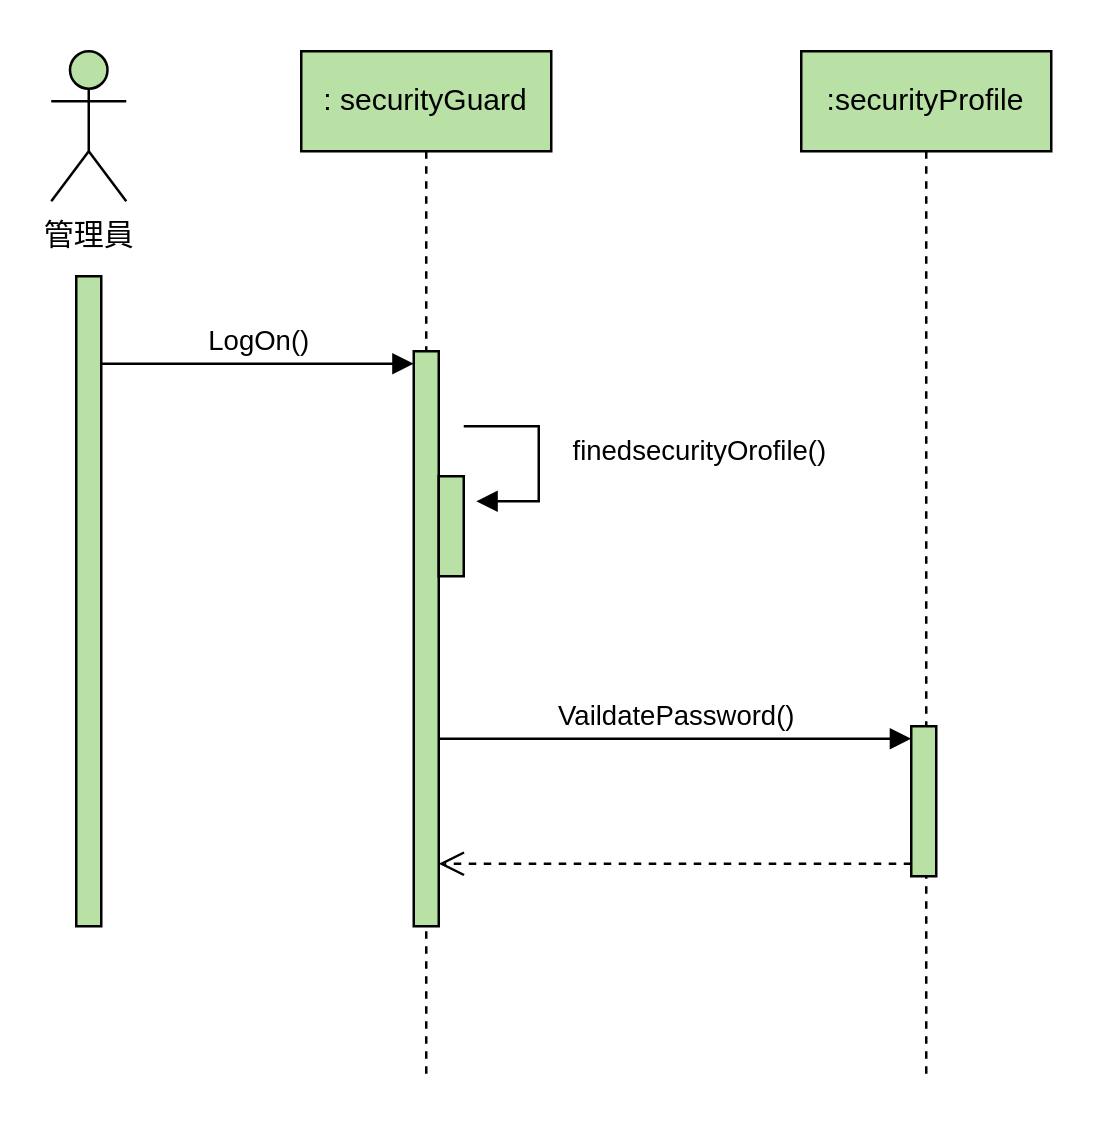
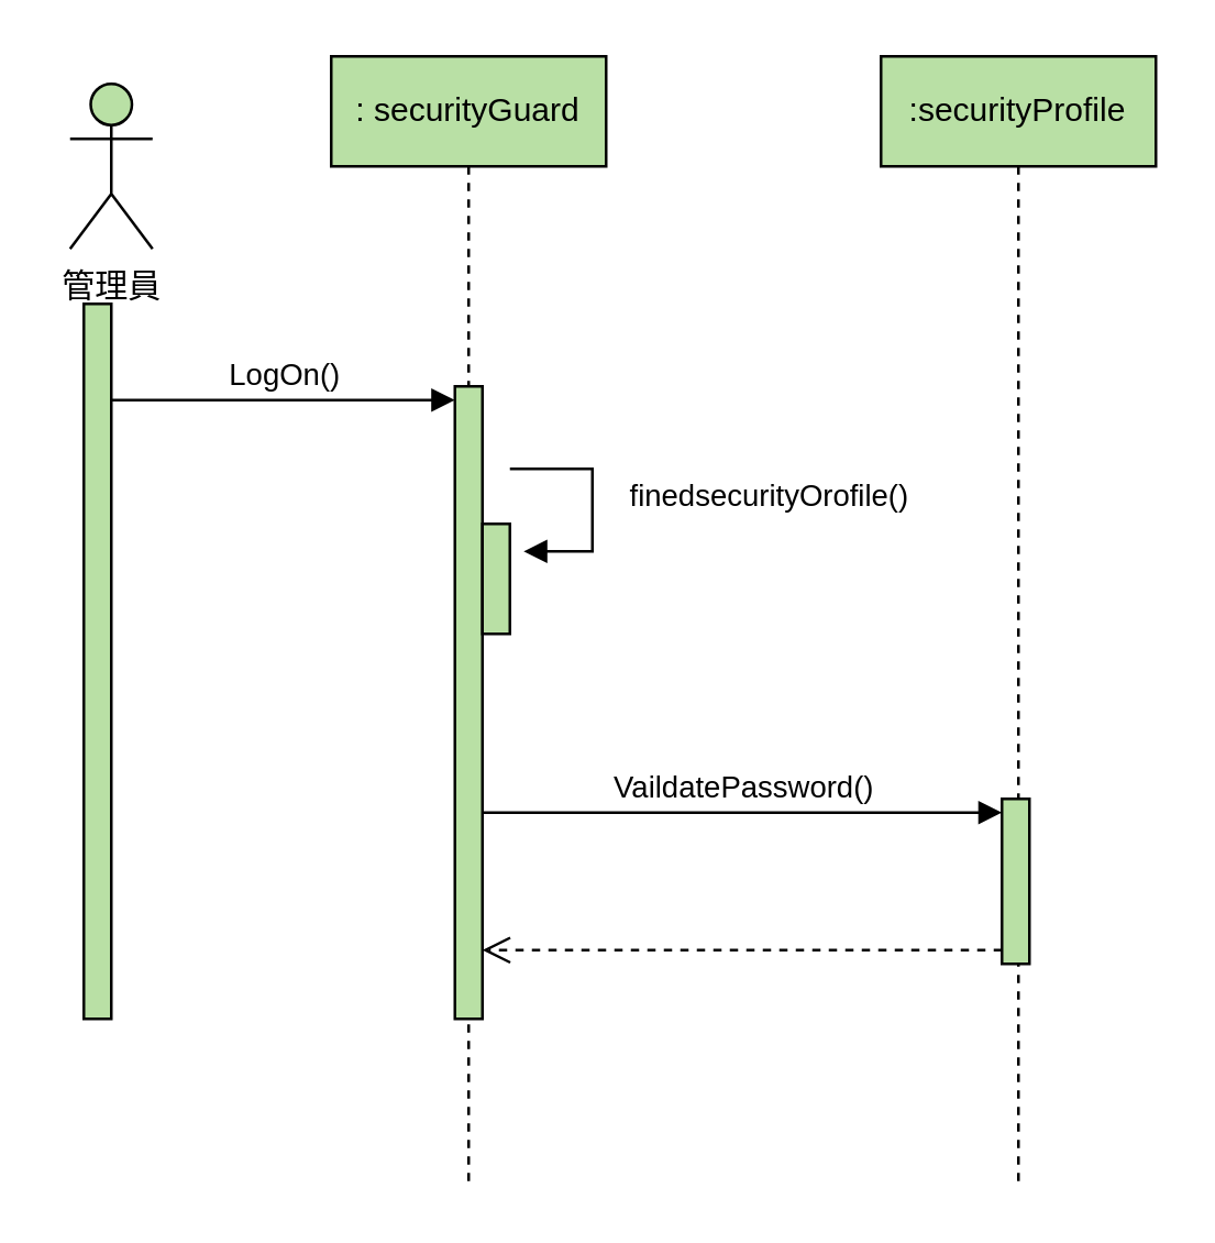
  <mxCell id="0" />
  <mxCell id="1" parent="0" />
- <mxCell id="2" value="管理員" style="shape=umlActor;verticalLabelPosition=bottom;verticalAlign=top;html=1;outlineConnect=0;fillColor=#B9E0A5;" vertex="1" parent="1"><mxGeometry x="20" y="20" width="30" height="60" as="geometry" /></mxCell>
+ <mxCell id="2" value="管理員" style="shape=umlActor;verticalLabelPosition=bottom;verticalAlign=top;html=1;outlineConnect=0;fillColor=#B9E0A5;" vertex="1" parent="1"><mxGeometry x="25" y="30" width="30" height="60" as="geometry" /></mxCell>
  <mxCell id="3" value="" style="html=1;points=[[0,0,0,0,5],[0,1,0,0,-5],[1,0,0,0,5],[1,1,0,0,-5]];perimeter=orthogonalPerimeter;outlineConnect=0;targetShapes=umlLifeline;portConstraint=eastwest;newEdgeStyle={&quot;curved&quot;:0,&quot;rounded&quot;:0};fillColor=#B9E0A5;" vertex="1" parent="1"><mxGeometry x="30" y="110" width="10" height="260" as="geometry" /></mxCell>
  <mxCell id="4" value=":securityProfile" style="shape=umlLifeline;perimeter=lifelinePerimeter;whiteSpace=wrap;html=1;container=1;dropTarget=0;collapsible=0;recursiveResize=0;outlineConnect=0;portConstraint=eastwest;newEdgeStyle={&quot;curved&quot;:0,&quot;rounded&quot;:0};fillColor=#B9E0A5;" vertex="1" parent="1"><mxGeometry x="320" y="20" width="100" height="410" as="geometry" /></mxCell>
  <mxCell id="5" value="" style="html=1;points=[[0,0,0,0,5],[0,1,0,0,-5],[1,0,0,0,5],[1,1,0,0,-5]];perimeter=orthogonalPerimeter;outlineConnect=0;targetShapes=umlLifeline;portConstraint=eastwest;newEdgeStyle={&quot;curved&quot;:0,&quot;rounded&quot;:0};fillColor=#B9E0A5;" vertex="1" parent="4"><mxGeometry x="44" y="270" width="10" height="60" as="geometry" /></mxCell>
  <mxCell id="6" value=": securityGuard" style="shape=umlLifeline;perimeter=lifelinePerimeter;whiteSpace=wrap;html=1;container=1;dropTarget=0;collapsible=0;recursiveResize=0;outlineConnect=0;portConstraint=eastwest;newEdgeStyle={&quot;curved&quot;:0,&quot;rounded&quot;:0};fillColor=#B9E0A5;" vertex="1" parent="1"><mxGeometry x="120" y="20" width="100" height="410" as="geometry" /></mxCell>
  <mxCell id="7" value="" style="html=1;points=[[0,0,0,0,5],[0,1,0,0,-5],[1,0,0,0,5],[1,1,0,0,-5]];perimeter=orthogonalPerimeter;outlineConnect=0;targetShapes=umlLifeline;portConstraint=eastwest;newEdgeStyle={&quot;curved&quot;:0,&quot;rounded&quot;:0};fillColor=#B9E0A5;" vertex="1" parent="6"><mxGeometry x="45" y="120" width="10" height="230" as="geometry" /></mxCell>
  <mxCell id="8" value="LogOn()" style="html=1;verticalAlign=bottom;startArrow=none;endArrow=block;startSize=8;curved=0;rounded=0;entryX=0;entryY=0;entryDx=0;entryDy=5;startFill=0;" edge="1" parent="6" target="7"><mxGeometry relative="1" as="geometry"><mxPoint x="-80" y="125" as="sourcePoint" /></mxGeometry></mxCell>
  <mxCell id="9" value="" style="html=1;points=[[0,0,0,0,5],[0,1,0,0,-5],[1,0,0,0,5],[1,1,0,0,-5]];perimeter=orthogonalPerimeter;outlineConnect=0;targetShapes=umlLifeline;portConstraint=eastwest;newEdgeStyle={&quot;curved&quot;:0,&quot;rounded&quot;:0};fillColor=#B9E0A5;" vertex="1" parent="6"><mxGeometry x="55" y="170" width="10" height="40" as="geometry" /></mxCell>
  <mxCell id="10" value="finedsecurityOrofile()" style="html=1;align=left;spacingLeft=2;endArrow=block;rounded=0;edgeStyle=orthogonalEdgeStyle;curved=0;rounded=0;" edge="1" parent="6"><mxGeometry x="-0.059" y="10" relative="1" as="geometry"><mxPoint x="65" y="150" as="sourcePoint" /><Array as="points"><mxPoint x="95" y="150" /><mxPoint x="95" y="180" /></Array><mxPoint x="70" y="180" as="targetPoint" /><mxPoint as="offset" /></mxGeometry></mxCell>
  <mxCell id="11" value="" style="html=1;verticalAlign=bottom;endArrow=open;dashed=1;endSize=8;curved=0;rounded=0;exitX=0;exitY=1;exitDx=0;exitDy=-5;" edge="1" parent="1" source="5" target="7"><mxGeometry relative="1" as="geometry"><mxPoint x="180" y="335" as="targetPoint" /></mxGeometry></mxCell>
  <mxCell id="12" value="VaildatePassword()" style="html=1;verticalAlign=bottom;endArrow=block;curved=0;rounded=0;entryX=0;entryY=0;entryDx=0;entryDy=5;" edge="1" parent="1" source="7" target="5"><mxGeometry relative="1" as="geometry"><mxPoint x="294" y="285" as="sourcePoint" /></mxGeometry></mxCell>
